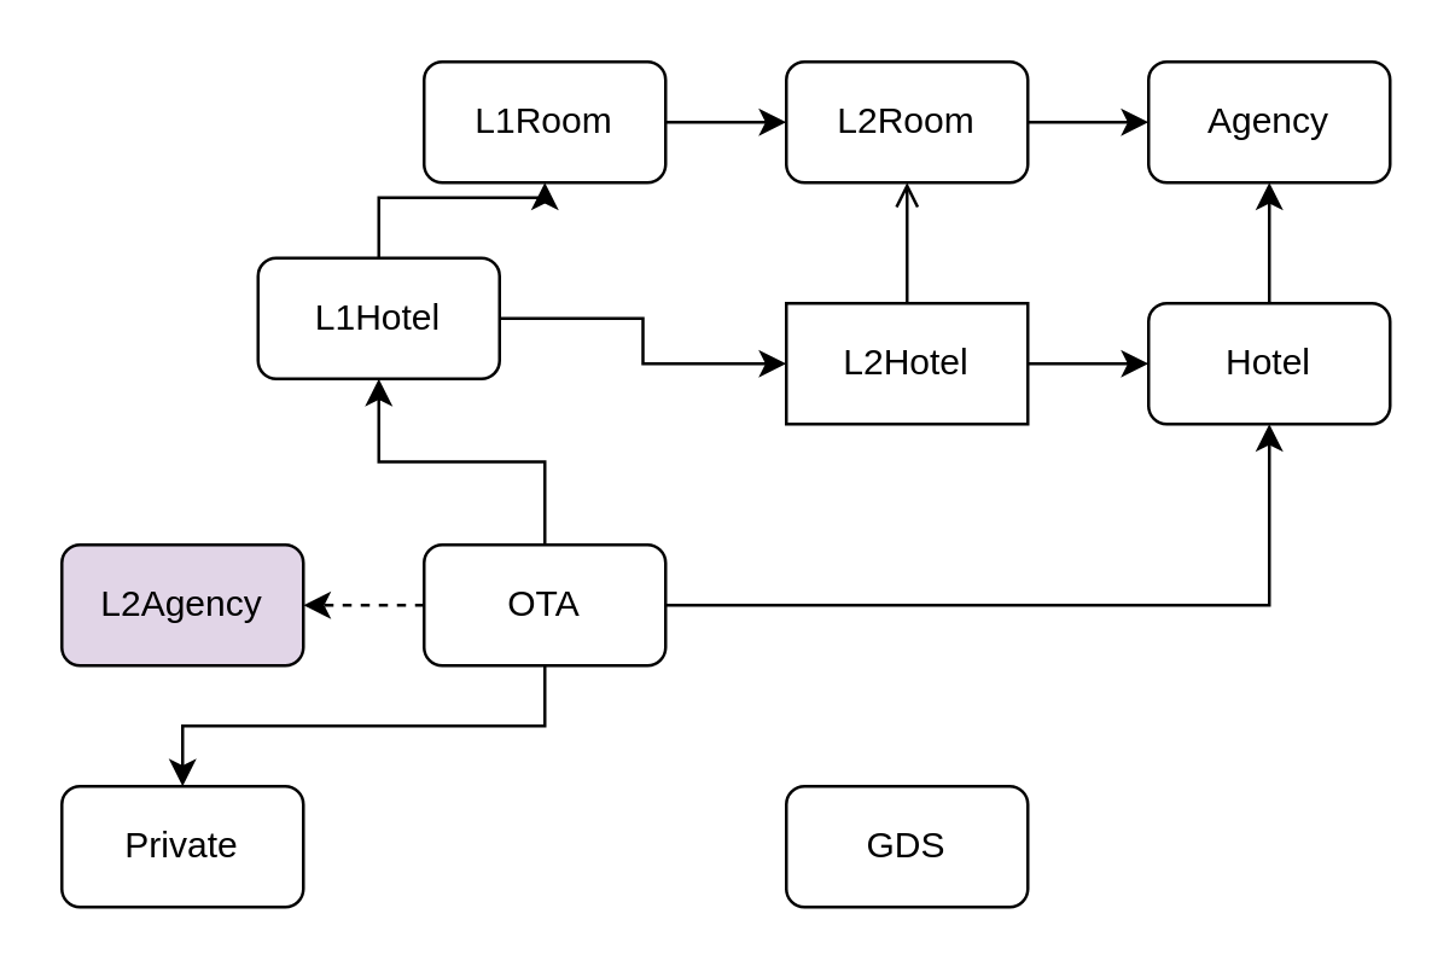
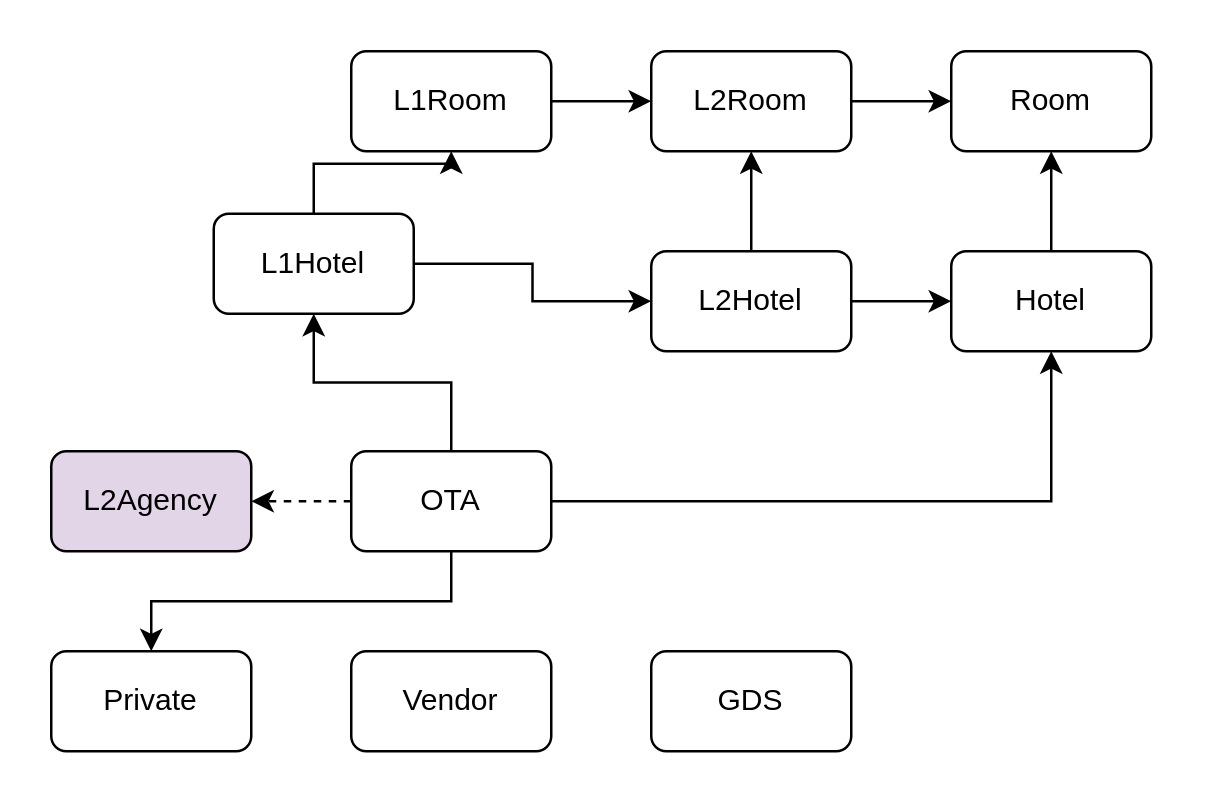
  <mxCell id="0" />
  <mxCell id="1" parent="0" />
  <mxCell id="2" style="edgeStyle=orthogonalEdgeStyle;rounded=0;orthogonalLoop=1;jettySize=auto;html=1;entryX=0;entryY=0.5;entryDx=0;entryDy=0;" edge="1" parent="1" source="3" target="5"><mxGeometry relative="1" as="geometry" /></mxCell>
  <mxCell id="3" value="L1Room" style="rounded=1;whiteSpace=wrap;html=1;imageWidth=15;imageHeight=15;" vertex="1" parent="1"><mxGeometry x="140" y="20" width="80" height="40" as="geometry" /></mxCell>
  <mxCell id="4" style="edgeStyle=orthogonalEdgeStyle;rounded=0;orthogonalLoop=1;jettySize=auto;html=1;entryX=0;entryY=0.5;entryDx=0;entryDy=0;" edge="1" parent="1" source="5" target="6"><mxGeometry relative="1" as="geometry" /></mxCell>
  <mxCell id="5" value="L2Room" style="rounded=1;whiteSpace=wrap;html=1;imageWidth=15;imageHeight=15;" vertex="1" parent="1"><mxGeometry x="260" y="20" width="80" height="40" as="geometry" /></mxCell>
- <mxCell id="6" value="Agency" style="rounded=1;whiteSpace=wrap;html=1;imageWidth=15;imageHeight=15;" vertex="1" parent="1"><mxGeometry x="380" y="20" width="80" height="40" as="geometry" /></mxCell>
+ <mxCell id="6" value="Room" style="rounded=1;whiteSpace=wrap;html=1;imageWidth=15;imageHeight=15;" vertex="1" parent="1"><mxGeometry x="380" y="20" width="80" height="40" as="geometry" /></mxCell>
  <mxCell id="7" style="edgeStyle=orthogonalEdgeStyle;rounded=0;orthogonalLoop=1;jettySize=auto;html=1;exitX=1;exitY=0.5;exitDx=0;exitDy=0;entryX=0;entryY=0.5;entryDx=0;entryDy=0;" edge="1" parent="1" source="9" target="12"><mxGeometry relative="1" as="geometry" /></mxCell>
  <mxCell id="8" style="edgeStyle=orthogonalEdgeStyle;rounded=0;orthogonalLoop=1;jettySize=auto;html=1;entryX=0.5;entryY=1;entryDx=0;entryDy=0;" edge="1" parent="1" source="9" target="3"><mxGeometry relative="1" as="geometry" /></mxCell>
  <mxCell id="9" value="L1Hotel" style="rounded=1;whiteSpace=wrap;html=1;imageWidth=15;imageHeight=15;" vertex="1" parent="1"><mxGeometry x="85" y="85" width="80" height="40" as="geometry" /></mxCell>
  <mxCell id="10" style="edgeStyle=orthogonalEdgeStyle;rounded=0;orthogonalLoop=1;jettySize=auto;html=1;entryX=0;entryY=0.5;entryDx=0;entryDy=0;" edge="1" parent="1" source="12" target="14"><mxGeometry relative="1" as="geometry" /></mxCell>
- <mxCell id="11" style="edgeStyle=orthogonalEdgeStyle;rounded=0;orthogonalLoop=1;jettySize=auto;html=1;entryX=0.5;entryY=1;entryDx=0;entryDy=0;endArrow=open;" edge="1" parent="1" source="12" target="5"><mxGeometry relative="1" as="geometry" /></mxCell>
- <mxCell id="12" value="L2Hotel" style="whiteSpace=wrap;html=1;imageWidth=15;imageHeight=15;rounded=0;" vertex="1" parent="1"><mxGeometry x="260" y="100" width="80" height="40" as="geometry" /></mxCell>
+ <mxCell id="11" style="edgeStyle=orthogonalEdgeStyle;rounded=0;orthogonalLoop=1;jettySize=auto;html=1;entryX=0.5;entryY=1;entryDx=0;entryDy=0;" edge="1" parent="1" source="12" target="5"><mxGeometry relative="1" as="geometry" /></mxCell>
+ <mxCell id="12" value="L2Hotel" style="rounded=1;whiteSpace=wrap;html=1;imageWidth=15;imageHeight=15;" vertex="1" parent="1"><mxGeometry x="260" y="100" width="80" height="40" as="geometry" /></mxCell>
  <mxCell id="13" style="edgeStyle=orthogonalEdgeStyle;rounded=0;orthogonalLoop=1;jettySize=auto;html=1;entryX=0.5;entryY=1;entryDx=0;entryDy=0;" edge="1" parent="1" source="14" target="6"><mxGeometry relative="1" as="geometry" /></mxCell>
  <mxCell id="14" value="Hotel" style="rounded=1;whiteSpace=wrap;html=1;imageWidth=15;imageHeight=15;" vertex="1" parent="1"><mxGeometry x="380" y="100" width="80" height="40" as="geometry" /></mxCell>
  <mxCell id="15" style="edgeStyle=orthogonalEdgeStyle;rounded=0;orthogonalLoop=1;jettySize=auto;html=1;entryX=0.5;entryY=1;entryDx=0;entryDy=0;" edge="1" parent="1" source="19" target="9"><mxGeometry relative="1" as="geometry" /></mxCell>
  <mxCell id="16" style="edgeStyle=orthogonalEdgeStyle;rounded=0;orthogonalLoop=1;jettySize=auto;html=1;entryX=1;entryY=0.5;entryDx=0;entryDy=0;dashed=1;" edge="1" parent="1" source="19" target="21"><mxGeometry relative="1" as="geometry" /></mxCell>
  <mxCell id="17" style="edgeStyle=orthogonalEdgeStyle;rounded=0;orthogonalLoop=1;jettySize=auto;html=1;entryX=0.5;entryY=0;entryDx=0;entryDy=0;" edge="1" parent="1" source="19" target="23"><mxGeometry relative="1" as="geometry"><Array as="points"><mxPoint x="180" y="240" /><mxPoint x="60" y="240" /></Array></mxGeometry></mxCell>
  <mxCell id="18" style="edgeStyle=orthogonalEdgeStyle;rounded=0;orthogonalLoop=1;jettySize=auto;html=1;" edge="1" parent="1" source="19" target="14"><mxGeometry relative="1" as="geometry" /></mxCell>
  <mxCell id="19" value="OTA" style="rounded=1;whiteSpace=wrap;html=1;imageWidth=15;imageHeight=15;" vertex="1" parent="1"><mxGeometry x="140" y="180" width="80" height="40" as="geometry" /></mxCell>
+ <mxCell id="20" value="Vendor" style="rounded=1;whiteSpace=wrap;html=1;imageWidth=15;imageHeight=15;" vertex="1" parent="1"><mxGeometry x="140" y="260" width="80" height="40" as="geometry" /></mxCell>
  <mxCell id="21" value="L2Agency" style="rounded=1;whiteSpace=wrap;html=1;imageWidth=15;imageHeight=15;fillColor=#e1d5e7;" vertex="1" parent="1"><mxGeometry x="20" y="180" width="80" height="40" as="geometry" /></mxCell>
  <mxCell id="22" value="GDS" style="rounded=1;whiteSpace=wrap;html=1;imageWidth=15;imageHeight=15;" vertex="1" parent="1"><mxGeometry x="260" y="260" width="80" height="40" as="geometry" /></mxCell>
  <mxCell id="23" value="Private" style="rounded=1;whiteSpace=wrap;html=1;imageWidth=15;imageHeight=15;" vertex="1" parent="1"><mxGeometry x="20" y="260" width="80" height="40" as="geometry" /></mxCell>
